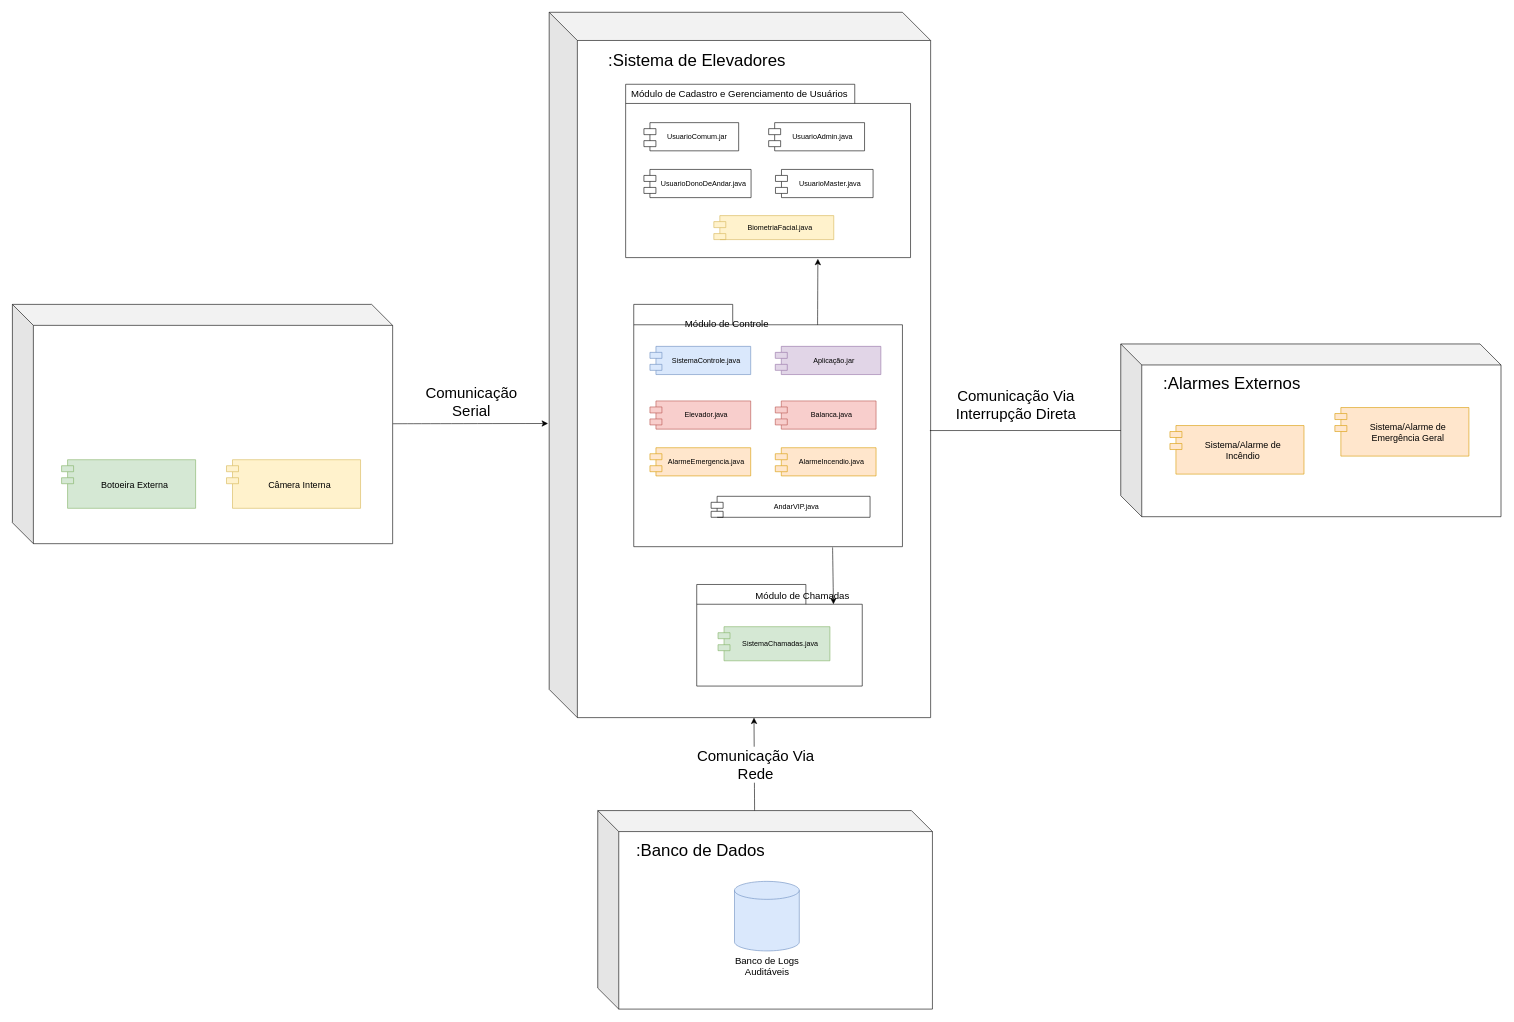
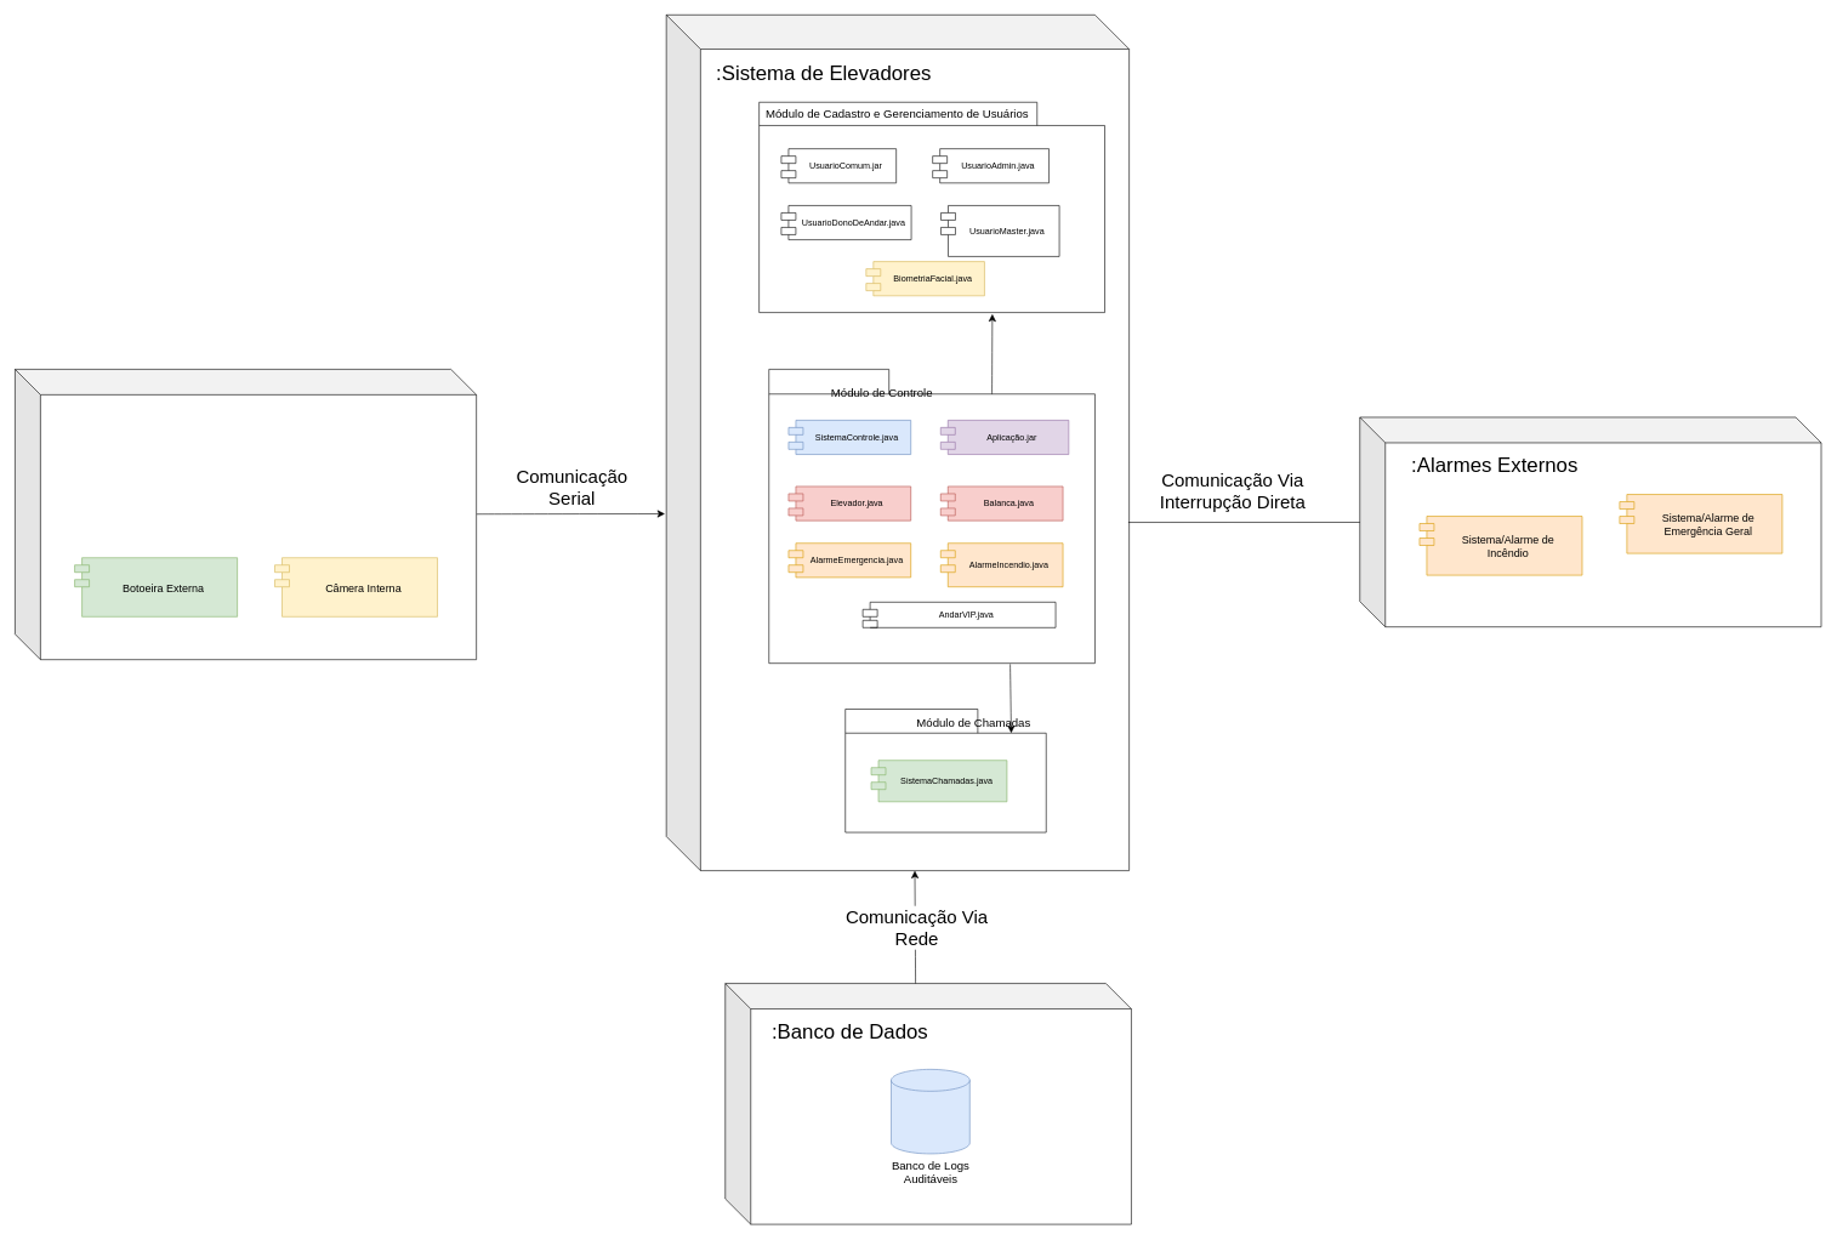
  <mxCell id="0" />
  <mxCell id="1" parent="0" />
  <mxCell id="2" value="" style="shape=cube;whiteSpace=wrap;html=1;boundedLbl=1;backgroundOutline=1;darkOpacity=0.05;darkOpacity2=0.1;fontFamily=Helvetica;fontSize=12;fontColor=default;labelBackgroundColor=default;size=47;" parent="1" vertex="1"><mxGeometry x="915" y="20" width="636" height="1176" as="geometry" /></mxCell>
  <mxCell id="3" value="" style="group" parent="1" vertex="1" connectable="0"><mxGeometry x="1042.5" y="140" width="475" height="317" as="geometry" /></mxCell>
  <mxCell id="4" value="" style="shape=folder;fontStyle=1;spacingTop=10;tabWidth=382;tabHeight=32;tabPosition=left;html=1;whiteSpace=wrap;" parent="3" vertex="1"><mxGeometry width="475" height="289" as="geometry" /></mxCell>
  <mxCell id="5" value="Módulo de Cadastro e Gerenciamento de Usuários" style="text;html=1;align=center;verticalAlign=middle;resizable=0;points=[];autosize=1;strokeColor=none;fillColor=none;fontSize=16;" parent="3" vertex="1"><mxGeometry width="379" height="31" as="geometry" /></mxCell>
  <mxCell id="6" value="UsuarioComum.jar" style="shape=module;align=left;spacingLeft=20;align=center;verticalAlign=middle;whiteSpace=wrap;html=1;" parent="3" vertex="1"><mxGeometry x="30.467" y="64" width="157.957" height="47" as="geometry" /></mxCell>
  <mxCell id="7" value="UsuarioAdmin.java" style="shape=module;align=left;spacingLeft=20;align=center;verticalAlign=middle;whiteSpace=wrap;html=1;" parent="3" vertex="1"><mxGeometry x="238.444" y="64" width="159.899" height="47" as="geometry" /></mxCell>
  <mxCell id="8" value="UsuarioDonoDeAndar.java" style="shape=module;align=left;spacingLeft=20;align=center;verticalAlign=middle;whiteSpace=wrap;html=1;" parent="3" vertex="1"><mxGeometry x="30.459" y="142" width="178.655" height="47" as="geometry" /></mxCell>
- <mxCell id="9" value="UsuarioMaster.java" style="shape=module;align=left;spacingLeft=20;align=center;verticalAlign=middle;whiteSpace=wrap;html=1;" parent="3" vertex="1"><mxGeometry x="249.801" y="142" width="162.749" height="47" as="geometry" /></mxCell>
- <mxCell id="10" value="BiometriaFacial.java" style="shape=module;align=left;spacingLeft=20;align=center;verticalAlign=middle;whiteSpace=wrap;html=1;fillColor=#fff2cc;strokeColor=#d6b656;" vertex="1" parent="3"><mxGeometry x="147.001" y="219" width="200" height="40" as="geometry" /></mxCell>
- <mxCell id="11" value=":Sistema de Elevadores" style="text;html=1;align=center;verticalAlign=middle;whiteSpace=wrap;rounded=0;fontSize=28;fontFamily=Helvetica;fontColor=default;labelBackgroundColor=default;" parent="1" vertex="1"><mxGeometry x="992" y="85" width="339" height="29" as="geometry" /></mxCell>
+ <mxCell id="9" value="UsuarioMaster.java" style="shape=module;align=left;spacingLeft=20;align=center;verticalAlign=middle;whiteSpace=wrap;html=1;" parent="3" vertex="1"><mxGeometry x="249.801" y="142" width="162.749" height="70" as="geometry" /></mxCell>
+ <mxCell id="10" value="BiometriaFacial.java" style="shape=module;align=left;spacingLeft=20;align=center;verticalAlign=middle;whiteSpace=wrap;html=1;fillColor=#fff2cc;strokeColor=#d6b656;" vertex="1" parent="3"><mxGeometry x="147.001" y="219" width="162.749" height="47" as="geometry" /></mxCell>
+ <mxCell id="11" value=":Sistema de Elevadores" style="text;html=1;align=center;verticalAlign=middle;whiteSpace=wrap;rounded=0;fontSize=28;fontFamily=Helvetica;fontColor=default;labelBackgroundColor=default;" parent="1" vertex="1"><mxGeometry x="962" y="85" width="339" height="29" as="geometry" /></mxCell>
  <mxCell id="12" style="edgeStyle=none;shape=connector;curved=0;rounded=1;orthogonalLoop=1;jettySize=auto;html=1;exitX=0.001;exitY=0.501;exitDx=0;exitDy=0;exitPerimeter=0;entryX=0.998;entryY=0.593;entryDx=0;entryDy=0;entryPerimeter=0;strokeColor=default;align=center;verticalAlign=middle;fontFamily=Helvetica;fontSize=12;fontColor=default;labelBackgroundColor=default;startSize=8;endArrow=none;endSize=8;endFill=0;" parent="1" source="28" target="2" edge="1"><mxGeometry relative="1" as="geometry" /></mxCell>
  <mxCell id="13" value="Comunicação Via&lt;div style=&quot;font-size: 25px;&quot;&gt;Interrupção Direta&lt;/div&gt;" style="edgeLabel;html=1;align=center;verticalAlign=middle;resizable=0;points=[];fontSize=25;fontFamily=Helvetica;fontColor=default;labelBackgroundColor=default;" parent="12" vertex="1" connectable="0"><mxGeometry x="0.049" y="-3" relative="1" as="geometry"><mxPoint x="-9" y="-42" as="offset" /></mxGeometry></mxCell>
  <mxCell id="14" value="" style="group" vertex="1" connectable="0" parent="1"><mxGeometry x="1161" y="974" width="276" height="169.4" as="geometry" /></mxCell>
  <mxCell id="15" value="" style="shape=folder;fontStyle=1;spacingTop=10;tabWidth=182;tabHeight=33;tabPosition=left;html=1;whiteSpace=wrap;" parent="14" vertex="1"><mxGeometry width="276" height="169.4" as="geometry" /></mxCell>
  <mxCell id="16" value="Módulo de Chamadas" style="text;html=1;align=center;verticalAlign=middle;resizable=0;points=[];autosize=1;strokeColor=none;fillColor=none;fontSize=16;" parent="14" vertex="1"><mxGeometry x="88.043" y="2.4" width="175" height="31" as="geometry" /></mxCell>
  <mxCell id="17" value="SistemaChamadas.java" style="shape=module;align=left;spacingLeft=20;align=center;verticalAlign=middle;whiteSpace=wrap;html=1;fillColor=#d5e8d4;strokeColor=#82b366;" parent="14" vertex="1"><mxGeometry x="35.515" y="70.4" width="186.544" height="56.84" as="geometry" /></mxCell>
  <mxCell id="18" value="" style="shape=folder;fontStyle=1;spacingTop=10;tabWidth=165;tabHeight=34;tabPosition=left;html=1;whiteSpace=wrap;container=0;" parent="1" vertex="1"><mxGeometry x="1056" y="507" width="448" height="404" as="geometry" /></mxCell>
  <mxCell id="19" value="Módulo de Controle" style="text;html=1;align=center;verticalAlign=middle;resizable=0;points=[];autosize=1;strokeColor=none;fillColor=none;fontSize=16;container=0;" parent="1" vertex="1"><mxGeometry x="1132" y="524" width="158" height="31" as="geometry" /></mxCell>
  <mxCell id="20" value="Aplicação.jar" style="shape=module;align=left;spacingLeft=20;align=center;verticalAlign=middle;whiteSpace=wrap;html=1;container=0;fillColor=#e1d5e7;strokeColor=#9673a6;" parent="1" vertex="1"><mxGeometry x="1292" y="577" width="176" height="47" as="geometry" /></mxCell>
  <mxCell id="21" value="SistemaControle.java" style="shape=module;align=left;spacingLeft=20;align=center;verticalAlign=middle;whiteSpace=wrap;html=1;container=0;fillColor=#dae8fc;strokeColor=#6c8ebf;" parent="1" vertex="1"><mxGeometry x="1083" y="577" width="168" height="47" as="geometry" /></mxCell>
  <mxCell id="22" value="Elevador.java" style="shape=module;align=left;spacingLeft=20;align=center;verticalAlign=middle;whiteSpace=wrap;html=1;container=0;fillColor=#f8cecc;strokeColor=#b85450;" vertex="1" parent="1"><mxGeometry x="1083" y="668" width="168" height="47" as="geometry" /></mxCell>
  <mxCell id="23" value="Balanca.java" style="shape=module;align=left;spacingLeft=20;align=center;verticalAlign=middle;whiteSpace=wrap;html=1;container=0;fillColor=#f8cecc;strokeColor=#b85450;" vertex="1" parent="1"><mxGeometry x="1292" y="668" width="168" height="47" as="geometry" /></mxCell>
  <mxCell id="24" value="AlarmeEmergencia.java" style="shape=module;align=left;spacingLeft=20;align=center;verticalAlign=middle;whiteSpace=wrap;html=1;container=0;fillColor=#ffe6cc;strokeColor=#d79b00;" vertex="1" parent="1"><mxGeometry x="1083" y="746" width="168" height="47" as="geometry" /></mxCell>
- <mxCell id="25" value="AlarmeIncendio.java" style="shape=module;align=left;spacingLeft=20;align=center;verticalAlign=middle;whiteSpace=wrap;html=1;container=0;fillColor=#ffe6cc;strokeColor=#d79b00;" vertex="1" parent="1"><mxGeometry x="1292" y="746" width="168" height="47" as="geometry" /></mxCell>
+ <mxCell id="25" value="AlarmeIncendio.java" style="shape=module;align=left;spacingLeft=20;align=center;verticalAlign=middle;whiteSpace=wrap;html=1;container=0;fillColor=#ffe6cc;strokeColor=#d79b00;" vertex="1" parent="1"><mxGeometry x="1292" y="746" width="168" height="60" as="geometry" /></mxCell>
  <mxCell id="26" value="AndarVIP.java" style="shape=module;align=left;spacingLeft=20;align=center;verticalAlign=middle;whiteSpace=wrap;html=1;container=0;" vertex="1" parent="1"><mxGeometry x="1185" y="827" width="265" height="35" as="geometry" /></mxCell>
  <mxCell id="27" value="" style="group" vertex="1" connectable="0" parent="1"><mxGeometry x="1868" y="573" width="634" height="288" as="geometry" /></mxCell>
  <mxCell id="28" value="" style="shape=cube;whiteSpace=wrap;html=1;boundedLbl=1;backgroundOutline=1;darkOpacity=0.05;darkOpacity2=0.1;fontFamily=Helvetica;fontSize=12;fontColor=default;labelBackgroundColor=default;size=35;" parent="27" vertex="1"><mxGeometry width="634" height="288" as="geometry" /></mxCell>
  <mxCell id="29" value=":Alarmes Externos" style="text;html=1;align=center;verticalAlign=middle;whiteSpace=wrap;rounded=0;fontSize=28;fontFamily=Helvetica;fontColor=default;labelBackgroundColor=default;" parent="27" vertex="1"><mxGeometry x="54" y="50" width="263" height="29" as="geometry" /></mxCell>
  <mxCell id="30" value="Sistema/Alarme de&lt;div&gt;Incêndio&lt;/div&gt;" style="shape=module;align=left;spacingLeft=20;align=center;verticalAlign=middle;whiteSpace=wrap;html=1;fontSize=15;fillColor=#ffe6cc;strokeColor=#d79b00;" parent="27" vertex="1"><mxGeometry x="82" y="136" width="223.5" height="81" as="geometry" /></mxCell>
  <mxCell id="31" value="Sistema/Alarme de&lt;div&gt;Emergência Geral&lt;/div&gt;" style="shape=module;align=left;spacingLeft=20;align=center;verticalAlign=middle;whiteSpace=wrap;html=1;fontSize=15;fillColor=#ffe6cc;strokeColor=#d79b00;" parent="27" vertex="1"><mxGeometry x="357" y="106" width="223.5" height="81" as="geometry" /></mxCell>
  <mxCell id="32" style="edgeStyle=none;curved=1;rounded=0;orthogonalLoop=1;jettySize=auto;html=1;entryX=-0.003;entryY=0.583;entryDx=0;entryDy=0;entryPerimeter=0;fontSize=12;startSize=8;endSize=8;" edge="1" parent="1" source="35" target="2"><mxGeometry relative="1" as="geometry" /></mxCell>
  <mxCell id="33" value="Comunicação&lt;div&gt;Serial&lt;/div&gt;" style="edgeLabel;html=1;align=center;verticalAlign=middle;resizable=0;points=[];fontSize=25;" vertex="1" connectable="0" parent="32"><mxGeometry x="-0.154" relative="1" as="geometry"><mxPoint x="21" y="-38" as="offset" /></mxGeometry></mxCell>
  <mxCell id="34" value="" style="group" vertex="1" connectable="0" parent="1"><mxGeometry x="20" y="507" width="634" height="399" as="geometry" /></mxCell>
  <mxCell id="35" value="" style="shape=cube;whiteSpace=wrap;html=1;boundedLbl=1;backgroundOutline=1;darkOpacity=0.05;darkOpacity2=0.1;fontFamily=Helvetica;fontSize=12;fontColor=default;labelBackgroundColor=default;size=35;container=0;" vertex="1" parent="34"><mxGeometry width="634" height="399" as="geometry" /></mxCell>
  <mxCell id="36" value="Botoeira Externa" style="shape=module;align=left;spacingLeft=20;align=center;verticalAlign=middle;whiteSpace=wrap;html=1;fontSize=15;fillColor=#d5e8d4;strokeColor=#82b366;container=0;" vertex="1" parent="34"><mxGeometry x="82" y="259" width="223.5" height="81" as="geometry" /></mxCell>
  <mxCell id="37" value="Câmera Interna" style="shape=module;align=left;spacingLeft=20;align=center;verticalAlign=middle;whiteSpace=wrap;html=1;fontSize=15;fillColor=#fff2cc;strokeColor=#d6b656;container=0;" vertex="1" parent="34"><mxGeometry x="357" y="259" width="223.5" height="81" as="geometry" /></mxCell>
  <mxCell id="38" value="" style="shape=cube;whiteSpace=wrap;html=1;boundedLbl=1;backgroundOutline=1;darkOpacity=0.05;darkOpacity2=0.1;fontFamily=Helvetica;fontSize=12;fontColor=default;labelBackgroundColor=default;size=35;container=0;" vertex="1" parent="1"><mxGeometry x="996" y="1351" width="558" height="331" as="geometry" /></mxCell>
  <mxCell id="39" value=":Banco de Dados" style="text;html=1;align=center;verticalAlign=middle;whiteSpace=wrap;rounded=0;fontSize=28;fontFamily=Helvetica;fontColor=default;labelBackgroundColor=default;container=0;" vertex="1" parent="1"><mxGeometry x="1036" y="1402" width="263" height="29" as="geometry" /></mxCell>
  <mxCell id="40" value="Banco de Logs&lt;div style=&quot;font-size: 16px;&quot;&gt;Auditáveis&lt;/div&gt;" style="shape=cylinder3;html=1;boundedLbl=1;backgroundOutline=1;size=15;labelPosition=center;verticalLabelPosition=bottom;align=center;verticalAlign=top;fillColor=#dae8fc;strokeColor=#6c8ebf;fontSize=16;" vertex="1" parent="1"><mxGeometry x="1224" y="1469" width="108" height="116" as="geometry" /></mxCell>
  <mxCell id="41" style="edgeStyle=none;curved=1;rounded=0;orthogonalLoop=1;jettySize=auto;html=1;exitX=0;exitY=0;exitDx=261.5;exitDy=0;exitPerimeter=0;entryX=0;entryY=0;entryDx=341.5;entryDy=1176;entryPerimeter=0;fontSize=12;startSize=8;endSize=8;" edge="1" parent="1" source="38" target="2"><mxGeometry relative="1" as="geometry" /></mxCell>
  <mxCell id="42" value="&lt;font style=&quot;font-size: 25px;&quot;&gt;Comunicação Via&lt;/font&gt;&lt;div&gt;&lt;font style=&quot;font-size: 25px;&quot;&gt;Rede&lt;/font&gt;&lt;/div&gt;" style="edgeLabel;html=1;align=center;verticalAlign=middle;resizable=0;points=[];fontSize=12;" vertex="1" connectable="0" parent="41"><mxGeometry x="-0.003" y="-1" relative="1" as="geometry"><mxPoint as="offset" /></mxGeometry></mxCell>
  <mxCell id="43" style="edgeStyle=none;curved=1;rounded=0;orthogonalLoop=1;jettySize=auto;html=1;exitX=0;exitY=0;exitDx=306.5;exitDy=34;exitPerimeter=0;fontSize=12;startSize=8;endSize=8;" edge="1" parent="1" source="18"><mxGeometry relative="1" as="geometry"><mxPoint x="1363" y="431" as="targetPoint" /></mxGeometry></mxCell>
  <mxCell id="44" style="edgeStyle=none;curved=1;rounded=0;orthogonalLoop=1;jettySize=auto;html=1;entryX=0.826;entryY=0.195;entryDx=0;entryDy=0;entryPerimeter=0;fontSize=12;startSize=8;endSize=8;exitX=0.74;exitY=1.003;exitDx=0;exitDy=0;exitPerimeter=0;" edge="1" parent="1" source="18" target="15"><mxGeometry relative="1" as="geometry" /></mxCell>
